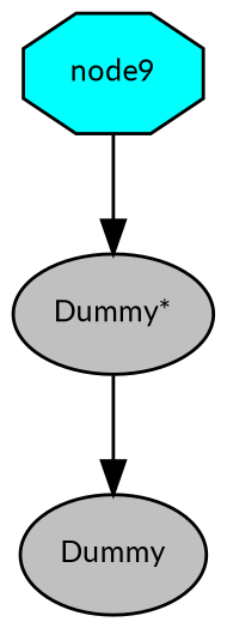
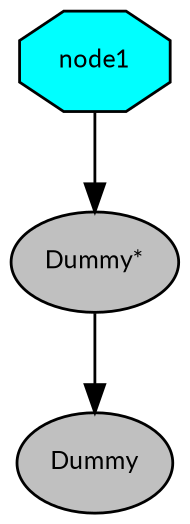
  digraph {
    fontname=Lato
    ordering=out
    node [fillcolor=gray fontcolor=black fontname=Lato fontsize=9 shape=ellipse style=filled]
    edge [fontname=Lato]
-   n1 [fillcolor=cyan label=node9 shape=octagon]
+   n1 [fillcolor=cyan label=node1 shape=octagon]
    n2 [label="Dummy*"]
    n3 [label=Dummy]
    n1 -> n2
    n2 -> n3
  }
